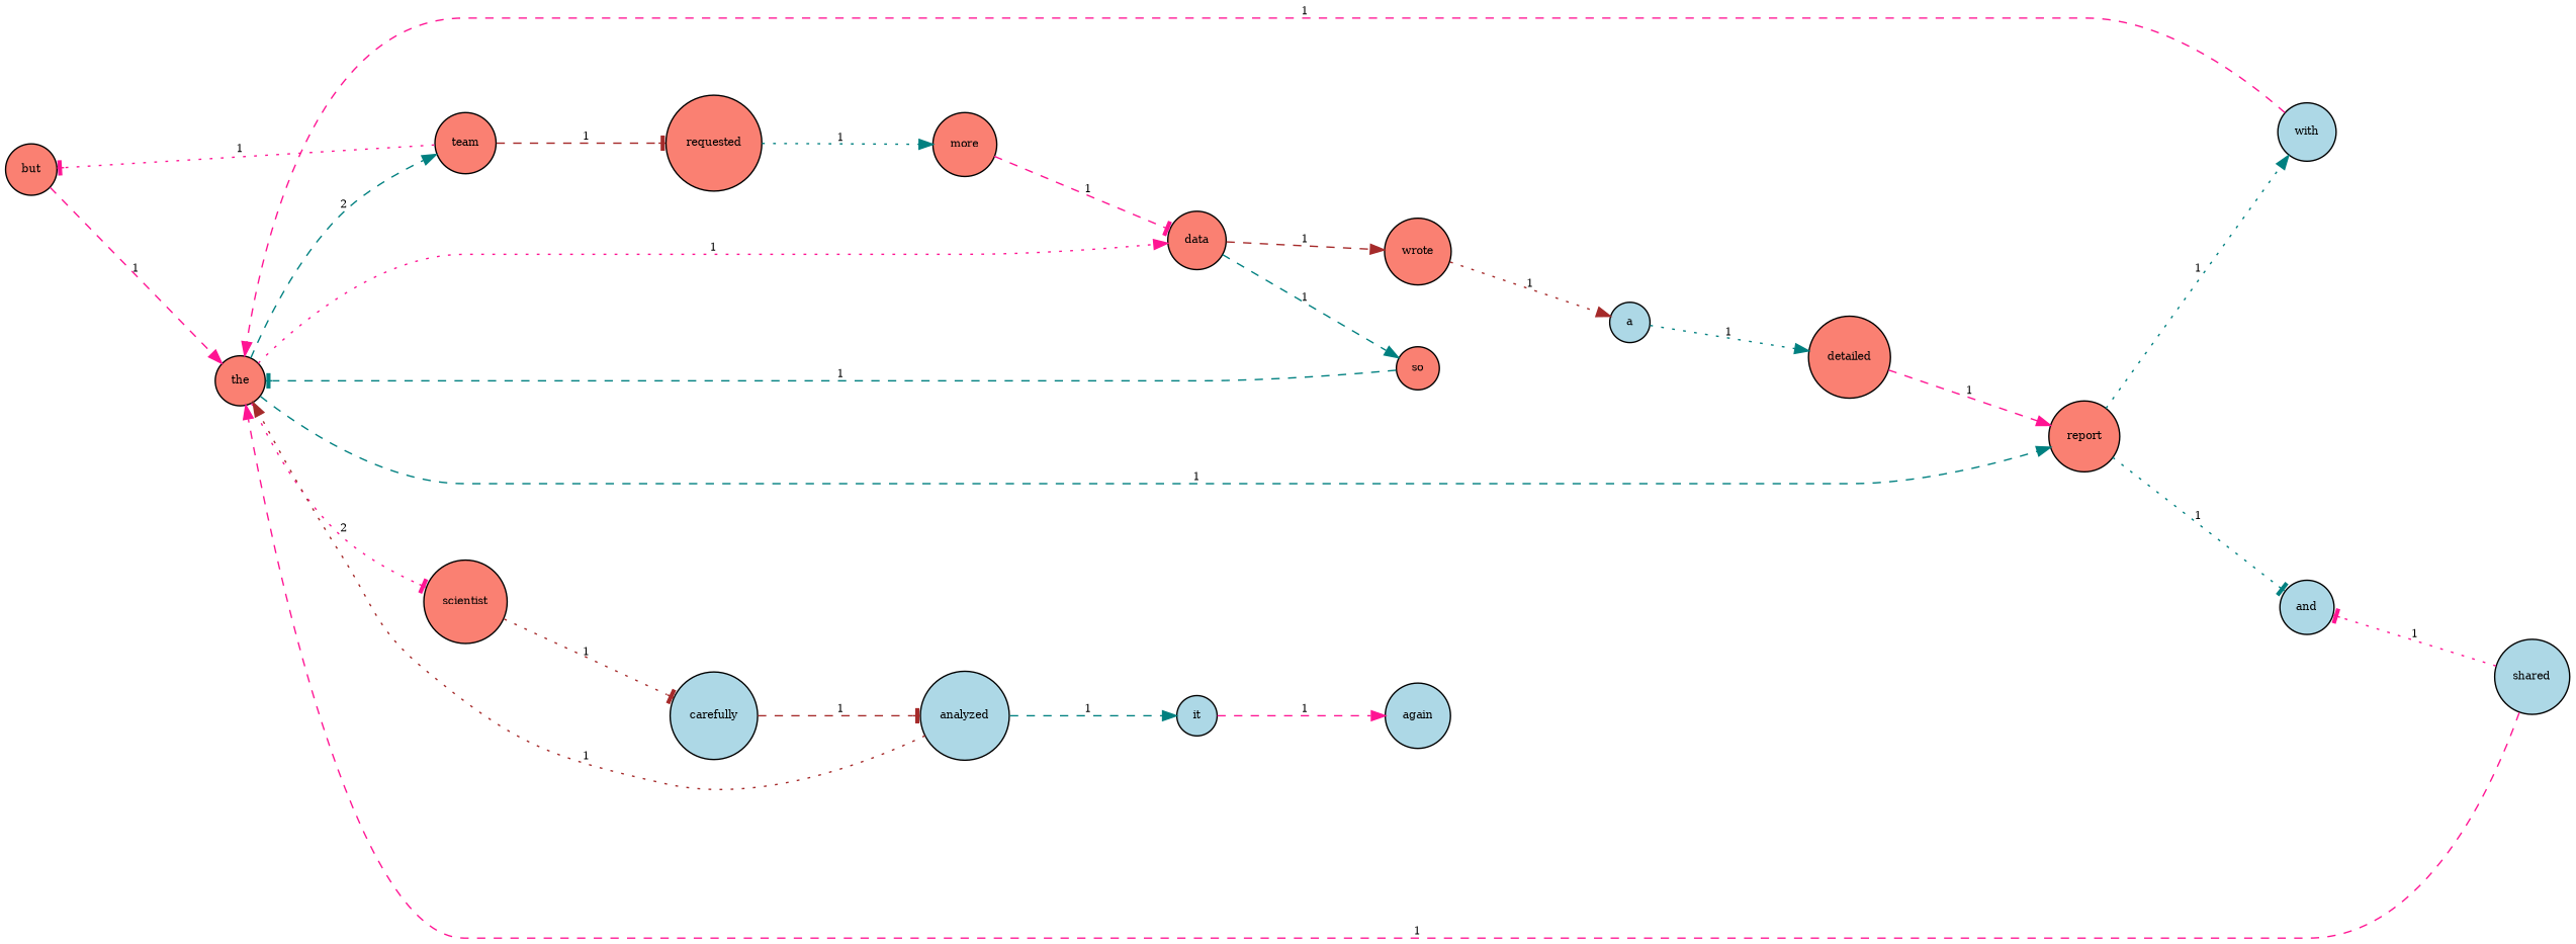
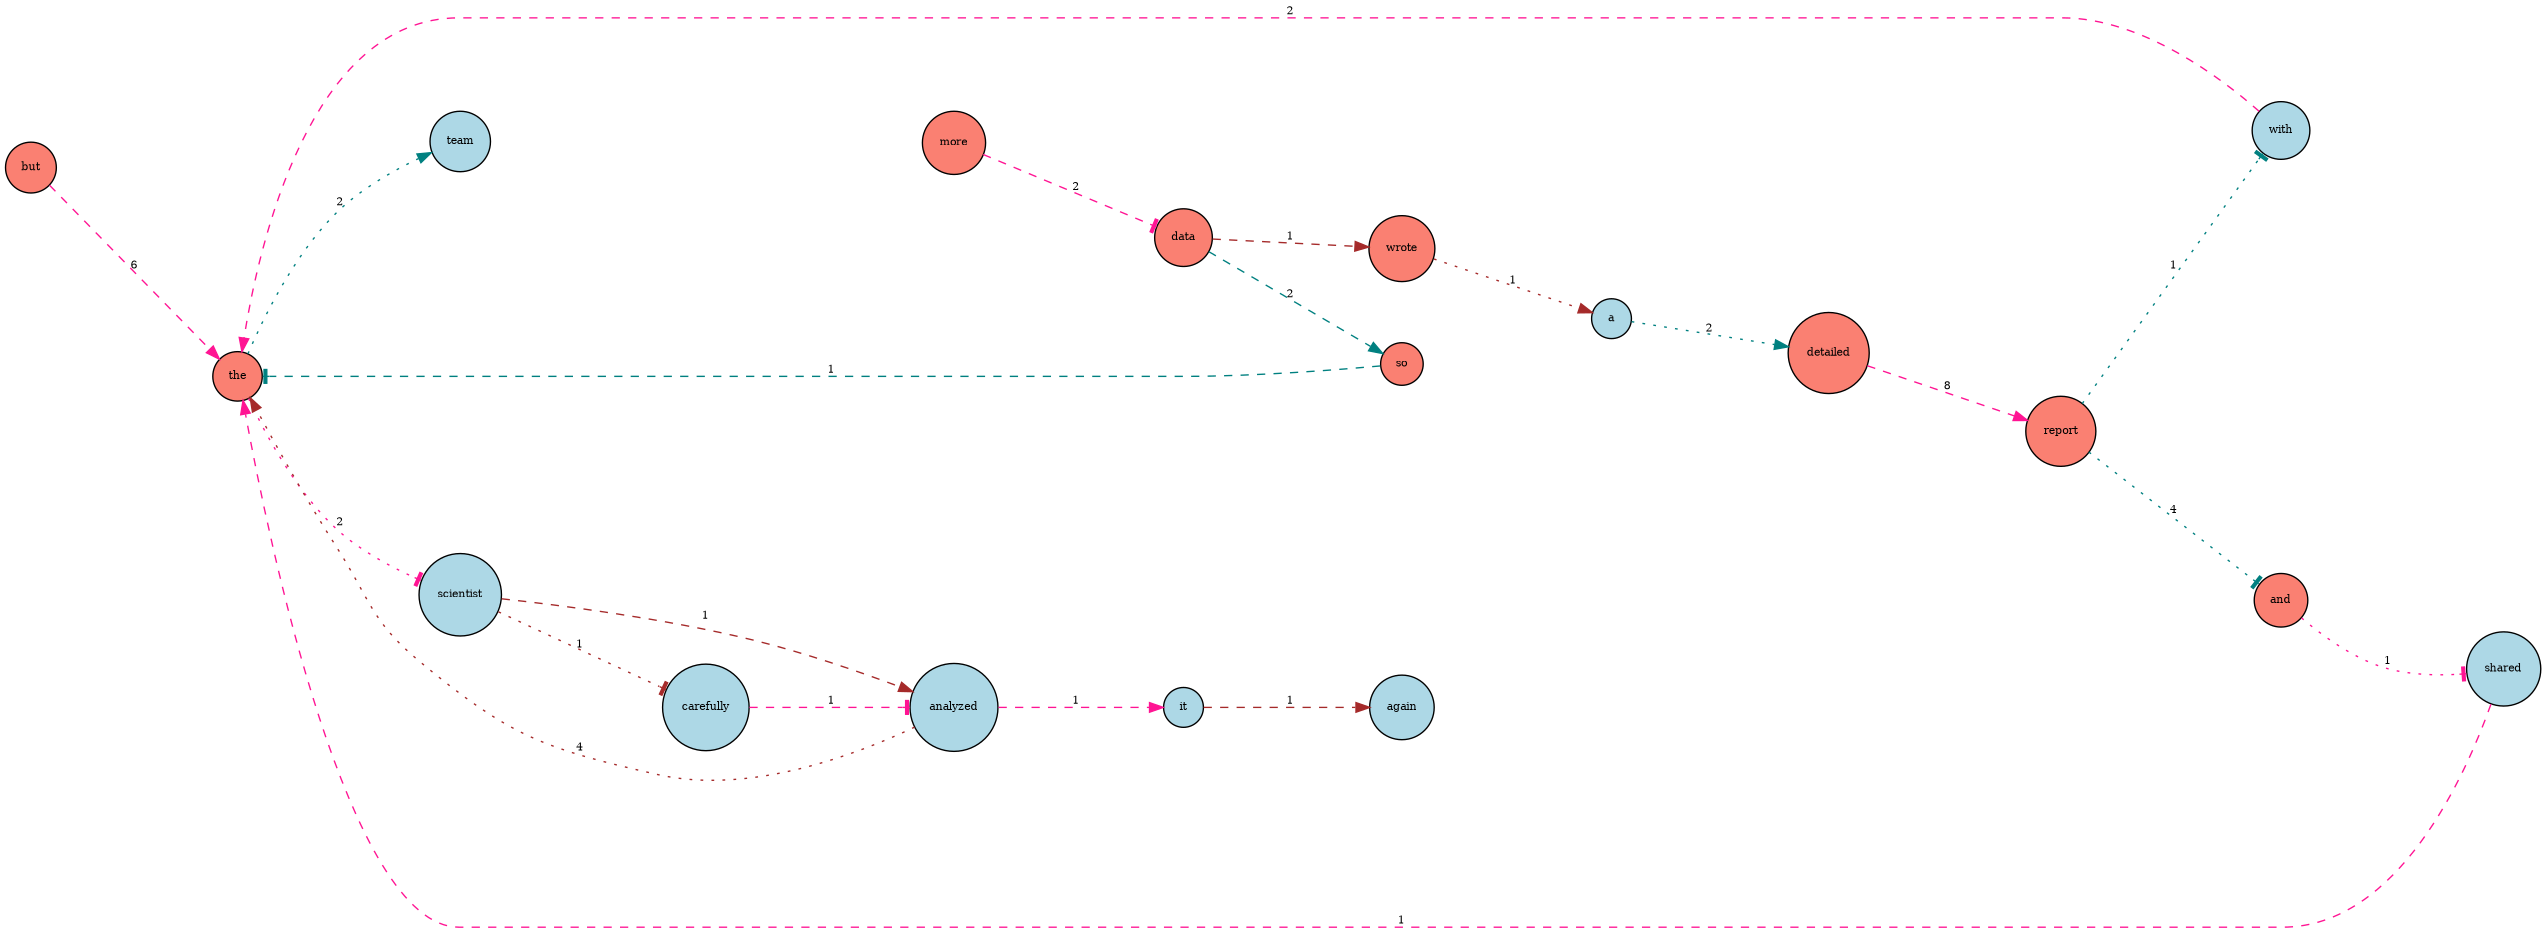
  digraph {
    nodesep=0.5
    rankdir=LR
    ranksep=1.5
    splines=true
    node [fillcolor=salmon fontsize=8 shape=circle style=filled]
    edge [arrowhead=normal color=deeppink fontsize=8 style=dashed]
    n1 [height=0.4 label=but width=0.4]
    n2 [height=0.4 label=the width=0.4]
    n3 [height=0.4 label=data width=0.4]
-   n4 [height=0.4 label=scientist width=0.4]
-   n5 [height=0.4 label=team width=0.4]
+   n4 [fillcolor=lightblue height=0.4 label=scientist width=0.4]
+   n5 [fillcolor=lightblue height=0.4 label=team width=0.4]
    n6 [height=0.4 label=report width=0.4]
    n7 [height=0.4 label=wrote width=0.4]
    n8 [height=0.4 label=so width=0.4]
    n9 [fillcolor=lightblue height=0.4 label=carefully width=0.4]
    n10 [fillcolor=lightblue height=0.4 label=analyzed width=0.4]
-   n11 [height=0.4 label=requested width=0.4]
    n12 [fillcolor=lightblue height=0.4 label=with width=0.4]
-   n13 [fillcolor=lightblue height=0.4 label=and width=0.4]
+   n13 [height=0.4 label=and width=0.4]
    n14 [fillcolor=lightblue height=0.4 label=a width=0.4]
    n15 [height=0.4 label=detailed width=0.4]
    n16 [fillcolor=lightblue height=0.4 label=shared width=0.4]
    n17 [fillcolor=lightblue height=0.4 label=it width=0.4]
    n18 [fillcolor=lightblue height=0.4 label=again width=0.4]
    n19 [height=0.4 label=more width=0.4]
-   n1 -> n2 [label=1]
-   n2 -> n3 [label=1 style=dotted]
+   n1 -> n2 [label=6]
    n2 -> n4 [arrowhead=tee label=2 style=dotted]
-   n2 -> n5 [color=teal label=2]
-   n2 -> n6 [color=teal label=1]
+   n2 -> n5 [color=teal label=2 style=dotted]
    n3 -> n7 [color=brown label=1]
-   n3 -> n8 [color=teal label=1]
+   n3 -> n8 [color=teal label=2]
    n4 -> n9 [arrowhead=tee color=brown label=1 style=dotted]
-   n5 -> n1 [arrowhead=tee label=1 style=dotted]
-   n5 -> n11 [arrowhead=tee color=brown label=1]
-   n6 -> n12 [color=teal label=1 style=dotted]
-   n6 -> n13 [arrowhead=tee color=teal label=1 style=dotted]
+   n4 -> n10 [color=brown label=1]
+   n6 -> n12 [arrowhead=tee color=teal label=1 style=dotted]
+   n6 -> n13 [arrowhead=tee color=teal label=4 style=dotted]
    n7 -> n14 [color=brown label=1 style=dotted]
    n8 -> n2 [arrowhead=tee color=teal label=1]
-   n9 -> n10 [arrowhead=tee color=brown label=1]
-   n10 -> n2 [color=brown label=1 style=dotted]
-   n10 -> n17 [color=teal label=1]
-   n11 -> n19 [color=teal label=1 style=dotted]
-   n12 -> n2 [label=1]
-   n16 -> n13 [arrowhead=tee label=1 style=dotted]
-   n14 -> n15 [color=teal label=1 style=dotted]
-   n15 -> n6 [label=1]
+   n9 -> n10 [arrowhead=tee label=1]
+   n10 -> n2 [color=brown label=4 style=dotted]
+   n10 -> n17 [label=1]
+   n12 -> n2 [label=2]
+   n13 -> n16 [arrowhead=tee label=1 style=dotted]
+   n14 -> n15 [color=teal label=2 style=dotted]
+   n15 -> n6 [label=8]
    n16 -> n2 [label=1]
-   n17 -> n18 [label=1]
-   n19 -> n3 [arrowhead=tee label=1]
+   n17 -> n18 [color=brown label=1]
+   n19 -> n3 [arrowhead=tee label=2]
  }
